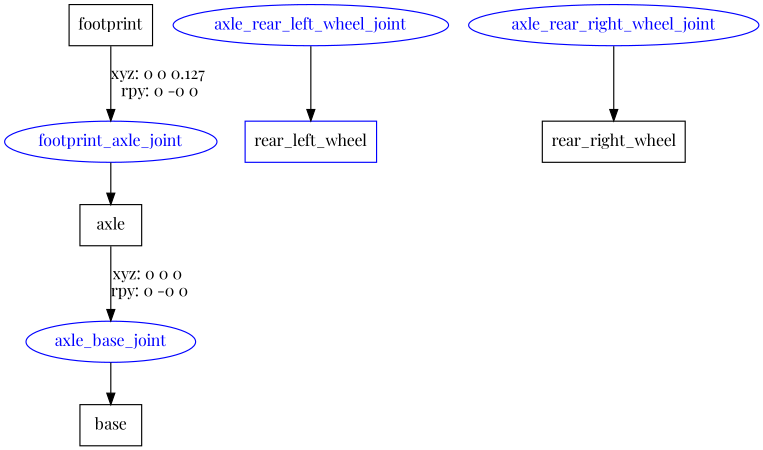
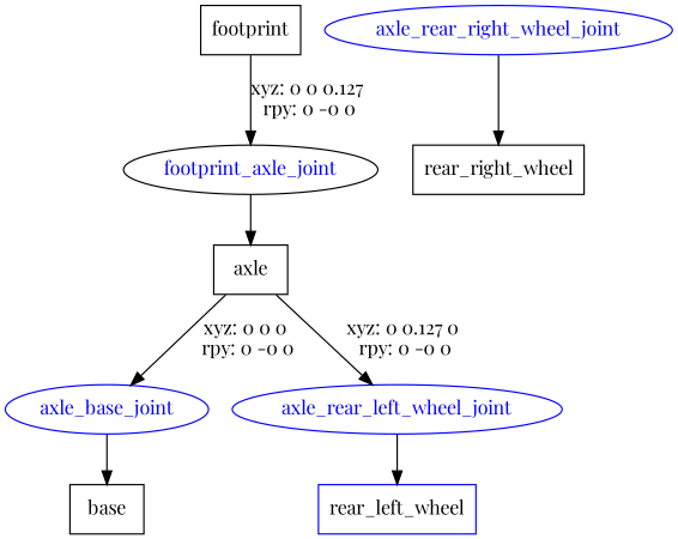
  digraph {
    fontname="Playfair Display"
    node [fontname="Playfair Display" shape=box color=blue]
    edge [fontname="Playfair Display"]
    n1 [label=footprint color=""]
-   footprint_axle_joint [fontcolor=blue shape=ellipse]
+   footprint_axle_joint [color=black fontcolor=blue shape=ellipse]
    n3 [label=axle color=""]
    axle_base_joint [fontcolor=blue shape=ellipse]
    axle_rear_left_wheel_joint [fontcolor=blue shape=ellipse]
    n6 [label=base color=""]
    n7 [label=rear_left_wheel]
    axle_rear_right_wheel_joint [fontcolor=blue shape=ellipse]
    n9 [label=rear_right_wheel color=""]
    n1 -> footprint_axle_joint [label="xyz: 0 0 0.127 \nrpy: 0 -0 0"]
    footprint_axle_joint -> n3
    n3 -> axle_base_joint [label="xyz: 0 0 0 \nrpy: 0 -0 0"]
+   n3 -> axle_rear_left_wheel_joint [label="xyz: 0 0.127 0 \nrpy: 0 -0 0"]
    axle_base_joint -> n6
    axle_rear_left_wheel_joint -> n7
    axle_rear_right_wheel_joint -> n9
  }
